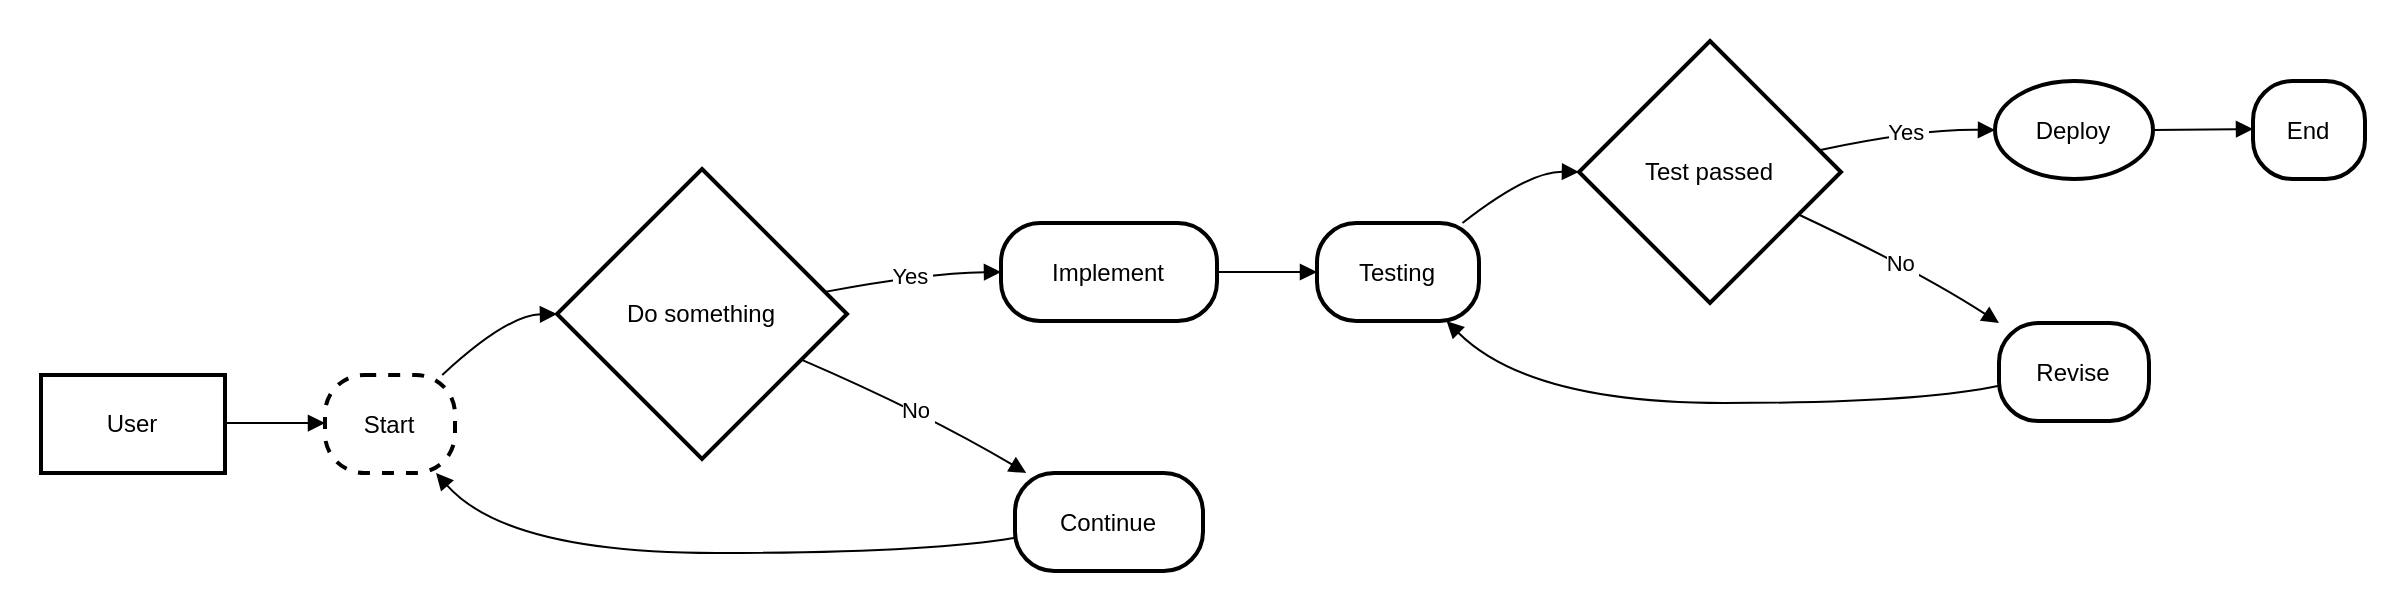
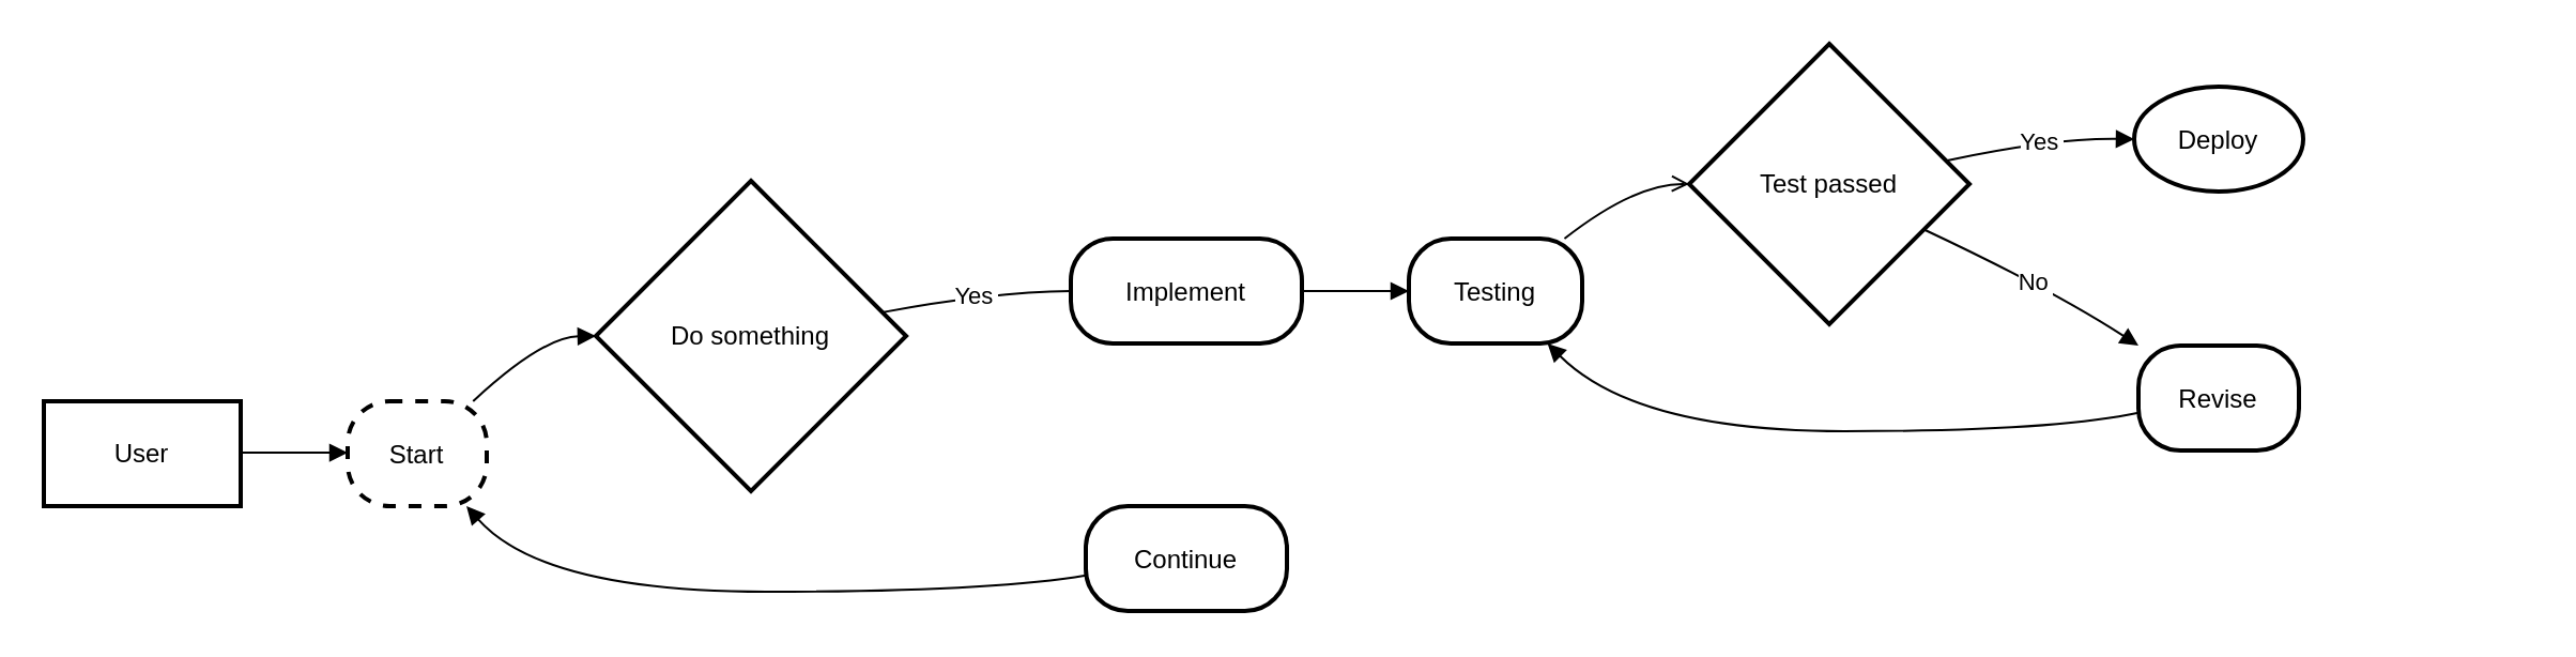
  <mxCell id="0" />
  <mxCell id="1" parent="0" />
  <mxCell id="2" value="User" style="whiteSpace=wrap;strokeWidth=2;" vertex="1" parent="1"><mxGeometry x="20" y="187" width="92" height="49" as="geometry" /></mxCell>
  <mxCell id="3" value="Start" style="rounded=1;arcSize=40;strokeWidth=2;dashed=1;" vertex="1" parent="1"><mxGeometry x="162" y="187" width="65" height="49" as="geometry" /></mxCell>
  <mxCell id="4" value="Do something" style="rhombus;strokeWidth=2;whiteSpace=wrap;" vertex="1" parent="1"><mxGeometry x="278" y="84" width="145" height="145" as="geometry" /></mxCell>
  <mxCell id="5" value="Implement" style="rounded=1;arcSize=40;strokeWidth=2" vertex="1" parent="1"><mxGeometry x="500" y="111" width="108" height="49" as="geometry" /></mxCell>
  <mxCell id="6" value="Continue" style="rounded=1;arcSize=40;strokeWidth=2" vertex="1" parent="1"><mxGeometry x="507" y="236" width="94" height="49" as="geometry" /></mxCell>
  <mxCell id="7" value="Testing" style="rounded=1;arcSize=40;strokeWidth=2" vertex="1" parent="1"><mxGeometry x="658" y="111" width="81" height="49" as="geometry" /></mxCell>
  <mxCell id="8" value="Test passed" style="rhombus;strokeWidth=2;whiteSpace=wrap;" vertex="1" parent="1"><mxGeometry x="789" y="20" width="131" height="131" as="geometry" /></mxCell>
  <mxCell id="9" value="Deploy" style="ellipse;arcSize=40;strokeWidth=2;" vertex="1" parent="1"><mxGeometry x="997" y="40" width="79" height="49" as="geometry" /></mxCell>
  <mxCell id="10" value="Revise" style="rounded=1;arcSize=40;strokeWidth=2" vertex="1" parent="1"><mxGeometry x="999" y="161" width="75" height="49" as="geometry" /></mxCell>
- <mxCell id="11" value="End" style="rounded=1;arcSize=40;strokeWidth=2" vertex="1" parent="1"><mxGeometry x="1126" y="40" width="56" height="49" as="geometry" /></mxCell>
  <mxCell id="12" value="" style="curved=1;startArrow=none;endArrow=block;exitX=1;exitY=0.49;entryX=0;entryY=0.49;" edge="1" parent="1" source="2" target="3"><mxGeometry relative="1" as="geometry"><Array as="points" /></mxGeometry></mxCell>
  <mxCell id="13" value="" style="curved=1;startArrow=none;endArrow=block;exitX=0.91;exitY=-0.01;entryX=0;entryY=0.5;" edge="1" parent="1" source="3" target="4"><mxGeometry relative="1" as="geometry"><Array as="points"><mxPoint x="253" y="157" /></Array></mxGeometry></mxCell>
- <mxCell id="14" value="Yes" style="curved=1;startArrow=none;endArrow=block;exitX=1;exitY=0.41;entryX=0;entryY=0.5;" edge="1" parent="1" source="4" target="5"><mxGeometry relative="1" as="geometry"><Array as="points"><mxPoint x="462" y="136" /></Array></mxGeometry></mxCell>
- <mxCell id="15" value="No" style="curved=1;startArrow=none;endArrow=block;exitX=1;exitY=0.73;entryX=0.06;entryY=0;" edge="1" parent="1" source="4" target="6"><mxGeometry relative="1" as="geometry"><Array as="points"><mxPoint x="462" y="206" /></Array></mxGeometry></mxCell>
+ <mxCell id="14" value="Yes" style="curved=1;startArrow=none;endArrow=none;exitX=1;exitY=0.41;entryX=0;entryY=0.5;" edge="1" parent="1" source="4" target="5"><mxGeometry relative="1" as="geometry"><Array as="points"><mxPoint x="462" y="136" /></Array></mxGeometry></mxCell>
  <mxCell id="16" value="" style="curved=1;startArrow=none;endArrow=block;exitX=0;exitY=0.66;entryX=0.84;entryY=0.98;" edge="1" parent="1" source="6" target="3"><mxGeometry relative="1" as="geometry"><Array as="points"><mxPoint x="462" y="276" /><mxPoint x="253" y="276" /></Array></mxGeometry></mxCell>
  <mxCell id="17" value="" style="curved=1;startArrow=none;endArrow=block;exitX=1;exitY=0.5;entryX=0;entryY=0.5;" edge="1" parent="1" source="5" target="7"><mxGeometry relative="1" as="geometry"><Array as="points" /></mxGeometry></mxCell>
- <mxCell id="18" value="" style="curved=1;startArrow=none;endArrow=block;exitX=0.89;exitY=0.01;entryX=0;entryY=0.5;" edge="1" parent="1" source="7" target="8"><mxGeometry relative="1" as="geometry"><Array as="points"><mxPoint x="764" y="85" /></Array></mxGeometry></mxCell>
+ <mxCell id="18" value="" style="curved=1;startArrow=none;endArrow=open;exitX=0.89;exitY=0.01;entryX=0;entryY=0.5;" edge="1" parent="1" source="7" target="8"><mxGeometry relative="1" as="geometry"><Array as="points"><mxPoint x="764" y="85" /></Array></mxGeometry></mxCell>
  <mxCell id="19" value="Yes" style="curved=1;startArrow=none;endArrow=block;exitX=1;exitY=0.4;entryX=0;entryY=0.49;" edge="1" parent="1" source="8" target="9"><mxGeometry relative="1" as="geometry"><Array as="points"><mxPoint x="959" y="64" /></Array></mxGeometry></mxCell>
  <mxCell id="20" value="No" style="curved=1;startArrow=none;endArrow=block;exitX=1;exitY=0.74;entryX=0;entryY=0;" edge="1" parent="1" source="8" target="10"><mxGeometry relative="1" as="geometry"><Array as="points"><mxPoint x="959" y="135" /></Array></mxGeometry></mxCell>
  <mxCell id="21" value="" style="curved=1;startArrow=none;endArrow=block;exitX=0;exitY=0.64;entryX=0.8;entryY=1;" edge="1" parent="1" source="10" target="7"><mxGeometry relative="1" as="geometry"><Array as="points"><mxPoint x="959" y="201" /><mxPoint x="764" y="201" /></Array></mxGeometry></mxCell>
- <mxCell id="22" value="" style="curved=1;startArrow=none;endArrow=block;exitX=1;exitY=0.49;entryX=0;entryY=0.49;" edge="1" parent="1" source="9" target="11"><mxGeometry relative="1" as="geometry"><Array as="points" /></mxGeometry></mxCell>
